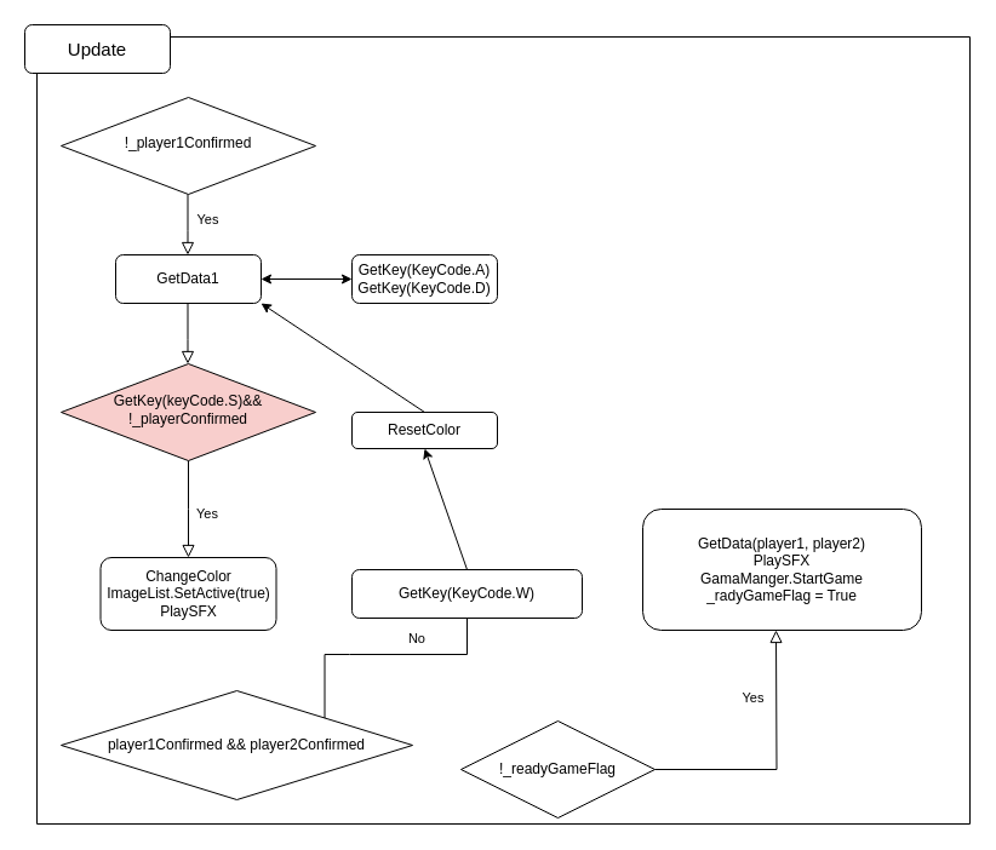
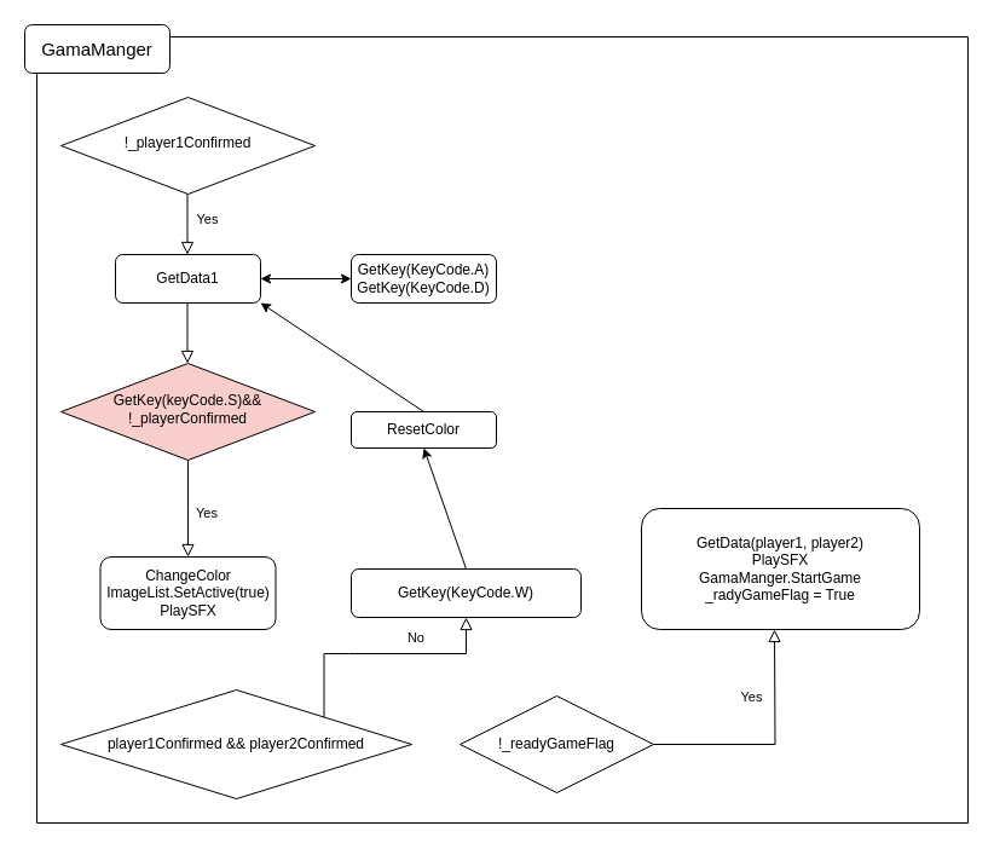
  <mxCell id="0" />
  <mxCell id="1" parent="0" />
  <mxCell id="2" value="GetData1" style="rounded=1;whiteSpace=wrap;html=1;fontSize=12;glass=0;strokeWidth=1;shadow=0;" parent="1" vertex="1"><mxGeometry x="95" y="210" width="120" height="40" as="geometry" /></mxCell>
  <mxCell id="3" value="" style="rounded=0;html=1;jettySize=auto;orthogonalLoop=1;fontSize=11;endArrow=block;endFill=0;endSize=8;strokeWidth=1;shadow=0;labelBackgroundColor=none;edgeStyle=orthogonalEdgeStyle;" parent="1" source="4" edge="1"><mxGeometry y="20" relative="1" as="geometry"><mxPoint as="offset" /><mxPoint x="155" y="460" as="targetPoint" /></mxGeometry></mxCell>
  <mxCell id="4" value="GetKey(keyCode.S)&amp;amp;&amp;amp;&lt;div&gt;!_playerConfirmed&lt;/div&gt;" style="rhombus;whiteSpace=wrap;html=1;shadow=0;fontFamily=Helvetica;fontSize=12;align=center;strokeWidth=1;spacing=6;spacingTop=-4;fillColor=#f8cecc;" parent="1" vertex="1"><mxGeometry x="50" y="300" width="210" height="80" as="geometry" /></mxCell>
  <mxCell id="5" value="GetKey(KeyCode.A)&lt;div&gt;GetKey(KeyCode.D)&lt;br&gt;&lt;/div&gt;" style="rounded=1;whiteSpace=wrap;html=1;fontSize=12;glass=0;strokeWidth=1;shadow=0;" parent="1" vertex="1"><mxGeometry x="290" y="210" width="120" height="40" as="geometry" /></mxCell>
  <mxCell id="6" value="!_player1Confirmed" style="rhombus;whiteSpace=wrap;html=1;shadow=0;fontFamily=Helvetica;fontSize=12;align=center;strokeWidth=1;spacing=6;spacingTop=-4;" vertex="1" parent="1"><mxGeometry x="50" y="80" width="210" height="80" as="geometry" /></mxCell>
  <mxCell id="7" value="" style="rounded=0;html=1;jettySize=auto;orthogonalLoop=1;fontSize=11;endArrow=block;endFill=0;endSize=8;strokeWidth=1;shadow=0;labelBackgroundColor=none;edgeStyle=orthogonalEdgeStyle;exitX=0.5;exitY=1;exitDx=0;exitDy=0;entryX=0.5;entryY=0;entryDx=0;entryDy=0;" edge="1" parent="1"><mxGeometry relative="1" as="geometry"><mxPoint x="154.5" y="250" as="sourcePoint" /><mxPoint x="154.5" y="300" as="targetPoint" /><Array as="points"><mxPoint x="154.5" y="280" /><mxPoint x="154.5" y="280" /></Array></mxGeometry></mxCell>
  <mxCell id="8" value="" style="endArrow=none;html=1;rounded=0;" edge="1" parent="1"><mxGeometry width="50" height="50" relative="1" as="geometry"><mxPoint x="30" y="680" as="sourcePoint" /><mxPoint x="30" y="50" as="targetPoint" /></mxGeometry></mxCell>
  <mxCell id="9" value="" style="rounded=0;html=1;jettySize=auto;orthogonalLoop=1;fontSize=11;endArrow=block;endFill=0;endSize=8;strokeWidth=1;shadow=0;labelBackgroundColor=none;edgeStyle=orthogonalEdgeStyle;exitX=0.5;exitY=1;exitDx=0;exitDy=0;entryX=0.5;entryY=0;entryDx=0;entryDy=0;" edge="1" parent="1"><mxGeometry relative="1" as="geometry"><mxPoint x="154.5" y="160" as="sourcePoint" /><mxPoint x="154.5" y="210" as="targetPoint" /><Array as="points"><mxPoint x="154.5" y="190" /><mxPoint x="154.5" y="190" /></Array></mxGeometry></mxCell>
  <mxCell id="10" value="Yes" style="edgeLabel;html=1;align=center;verticalAlign=middle;resizable=0;points=[];" vertex="1" connectable="0" parent="9"><mxGeometry x="-0.2" y="4" relative="1" as="geometry"><mxPoint x="12" as="offset" /></mxGeometry></mxCell>
  <mxCell id="11" value="" style="endArrow=none;html=1;rounded=0;" edge="1" parent="1"><mxGeometry width="50" height="50" relative="1" as="geometry"><mxPoint x="100" y="30" as="sourcePoint" /><mxPoint x="800" y="30" as="targetPoint" /></mxGeometry></mxCell>
  <mxCell id="12" value="" style="endArrow=none;html=1;rounded=0;" edge="1" parent="1"><mxGeometry width="50" height="50" relative="1" as="geometry"><mxPoint x="30" y="680" as="sourcePoint" /><mxPoint x="800" y="680" as="targetPoint" /></mxGeometry></mxCell>
  <mxCell id="13" value="" style="endArrow=none;html=1;rounded=0;" edge="1" parent="1"><mxGeometry width="50" height="50" relative="1" as="geometry"><mxPoint x="800" y="680" as="sourcePoint" /><mxPoint x="800" y="30" as="targetPoint" /></mxGeometry></mxCell>
  <mxCell id="14" value="&lt;div&gt;GetKey(KeyCode.W)&lt;/div&gt;" style="rounded=1;whiteSpace=wrap;html=1;fontSize=12;glass=0;strokeWidth=1;shadow=0;" vertex="1" parent="1"><mxGeometry x="290" y="470" width="190" height="40" as="geometry" /></mxCell>
  <mxCell id="15" value="&lt;div style=&quot;text-align: center;&quot;&gt;&lt;span style=&quot;font-size: 11px; text-wrap: nowrap; background-color: rgb(255, 255, 255);&quot;&gt;Yes&lt;/span&gt;&lt;/div&gt;" style="text;whiteSpace=wrap;html=1;" vertex="1" parent="1"><mxGeometry x="160" y="410" width="20" height="20" as="geometry" /></mxCell>
  <mxCell id="16" value="" style="edgeStyle=none;orthogonalLoop=1;jettySize=auto;html=1;rounded=0;exitX=0.5;exitY=0;exitDx=0;exitDy=0;" edge="1" parent="1" source="14"><mxGeometry width="100" relative="1" as="geometry"><mxPoint x="380" y="340" as="sourcePoint" /><mxPoint x="350" y="370" as="targetPoint" /><Array as="points" /></mxGeometry></mxCell>
  <mxCell id="17" value="ResetColor" style="rounded=1;whiteSpace=wrap;html=1;" vertex="1" parent="1"><mxGeometry x="290" y="340" width="120" height="30" as="geometry" /></mxCell>
  <mxCell id="18" value="ChangeColor&lt;div&gt;ImageList.SetActive(true)&lt;/div&gt;&lt;div&gt;PlaySFX&lt;/div&gt;" style="rounded=1;whiteSpace=wrap;html=1;" vertex="1" parent="1"><mxGeometry x="82.5" y="460" width="145" height="60" as="geometry" /></mxCell>
  <mxCell id="19" value="" style="endArrow=classic;startArrow=classic;html=1;rounded=0;exitX=1;exitY=0.5;exitDx=0;exitDy=0;" edge="1" parent="1" source="2"><mxGeometry width="50" height="50" relative="1" as="geometry"><mxPoint x="240" y="280" as="sourcePoint" /><mxPoint x="290" y="230" as="targetPoint" /></mxGeometry></mxCell>
  <mxCell id="20" value="" style="endArrow=classic;html=1;rounded=0;entryX=1;entryY=1;entryDx=0;entryDy=0;" edge="1" parent="1" target="2"><mxGeometry width="50" height="50" relative="1" as="geometry"><mxPoint x="350" y="340" as="sourcePoint" /><mxPoint x="400" y="290" as="targetPoint" /></mxGeometry></mxCell>
  <mxCell id="21" value="player1Confirmed &amp;amp;&amp;amp; player2Confirmed" style="rhombus;whiteSpace=wrap;html=1;" vertex="1" parent="1"><mxGeometry x="50" y="570" width="290" height="90" as="geometry" /></mxCell>
- <mxCell id="22" value="&lt;div&gt;&lt;br&gt;&lt;/div&gt;No&amp;nbsp; &amp;nbsp;" style="rounded=0;html=1;jettySize=auto;orthogonalLoop=1;fontSize=11;endArrow=none;endFill=0;endSize=8;strokeWidth=1;shadow=0;labelBackgroundColor=none;edgeStyle=orthogonalEdgeStyle;exitX=1;exitY=0;exitDx=0;exitDy=0;entryX=0.5;entryY=1;entryDx=0;entryDy=0;" edge="1" parent="1" source="21" target="14"><mxGeometry x="0.333" y="20" relative="1" as="geometry"><mxPoint as="offset" /><mxPoint x="340" y="550" as="sourcePoint" /><mxPoint x="350" y="540" as="targetPoint" /><Array as="points"><mxPoint x="288" y="540" /><mxPoint x="350" y="540" /></Array></mxGeometry></mxCell>
+ <mxCell id="22" value="&lt;div&gt;&lt;br&gt;&lt;/div&gt;No&amp;nbsp; &amp;nbsp;" style="rounded=0;html=1;jettySize=auto;orthogonalLoop=1;fontSize=11;endArrow=block;endFill=0;endSize=8;strokeWidth=1;shadow=0;labelBackgroundColor=none;edgeStyle=orthogonalEdgeStyle;exitX=1;exitY=0;exitDx=0;exitDy=0;entryX=0.5;entryY=1;entryDx=0;entryDy=0;" edge="1" parent="1" source="21" target="14"><mxGeometry x="0.333" y="20" relative="1" as="geometry"><mxPoint as="offset" /><mxPoint x="340" y="550" as="sourcePoint" /><mxPoint x="350" y="540" as="targetPoint" /><Array as="points"><mxPoint x="288" y="540" /><mxPoint x="350" y="540" /></Array></mxGeometry></mxCell>
  <mxCell id="23" value="GetData(player1, player2)&lt;div&gt;PlaySFX&lt;/div&gt;&lt;div&gt;GamaManger.StartGame&lt;/div&gt;&lt;div&gt;_radyGameFlag = True&lt;/div&gt;" style="rounded=1;whiteSpace=wrap;html=1;" vertex="1" parent="1"><mxGeometry x="530" y="420" width="230" height="100" as="geometry" /></mxCell>
- <mxCell id="24" value="!_readyGameFlag" style="rhombus;whiteSpace=wrap;html=1;" vertex="1" parent="1"><mxGeometry x="380" y="595" width="160" height="80" as="geometry" /></mxCell>
+ <mxCell id="24" value="!_readyGameFlag" style="rhombus;whiteSpace=wrap;html=1;" vertex="1" parent="1"><mxGeometry x="380" y="575" width="160" height="80" as="geometry" /></mxCell>
  <mxCell id="25" value="" style="rounded=0;html=1;jettySize=auto;orthogonalLoop=1;fontSize=11;endArrow=block;endFill=0;endSize=8;strokeWidth=1;shadow=0;labelBackgroundColor=none;edgeStyle=orthogonalEdgeStyle;" edge="1" parent="1" source="24"><mxGeometry y="20" relative="1" as="geometry"><mxPoint as="offset" /><mxPoint x="530" y="560" as="sourcePoint" /><mxPoint x="640" y="520" as="targetPoint" /></mxGeometry></mxCell>
  <mxCell id="26" value="Yes" style="edgeLabel;html=1;align=center;verticalAlign=middle;resizable=0;points=[];" vertex="1" connectable="0" parent="1"><mxGeometry x="620" y="575" as="geometry" /></mxCell>
- <mxCell id="27" value="&lt;span style=&quot;font-size: 15px; text-wrap: nowrap; background-color: rgb(255, 255, 255);&quot;&gt;Update&lt;/span&gt;" style="rounded=1;whiteSpace=wrap;html=1;" vertex="1" parent="1"><mxGeometry x="20" y="20" width="120" height="40" as="geometry" /></mxCell>
+ <mxCell id="27" value="&lt;span style=&quot;font-size: 15px; text-wrap: nowrap; background-color: rgb(255, 255, 255);&quot;&gt;GamaManger&lt;/span&gt;" style="rounded=1;whiteSpace=wrap;html=1;" vertex="1" parent="1"><mxGeometry x="20" y="20" width="120" height="40" as="geometry" /></mxCell>
